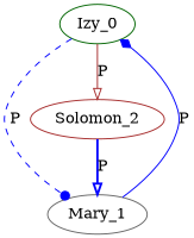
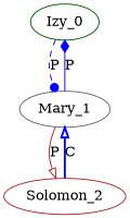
  digraph {
    fontname="DejaVu Serif"
    node [fontname="DejaVu Serif"]
    edge [arrowhead=onormal color=blue fontname="DejaVu Serif" style=solid]
    n1 [color=darkgreen label=Izy_0]
    n2 [color=gray40 label=Mary_1]
    n3 [color=brown label=Solomon_2]
    n1 -> n2 [arrowhead=dot label=P style=dashed]
    n2 -> n1 [arrowhead=diamond label=P]
-   n1 -> n3 [color=brown label=P]
-   n3 -> n2 [label=P style=bold]
+   n2 -> n3 [color=brown label=P]
+   n3 -> n2 [label=C style=bold]
  }
